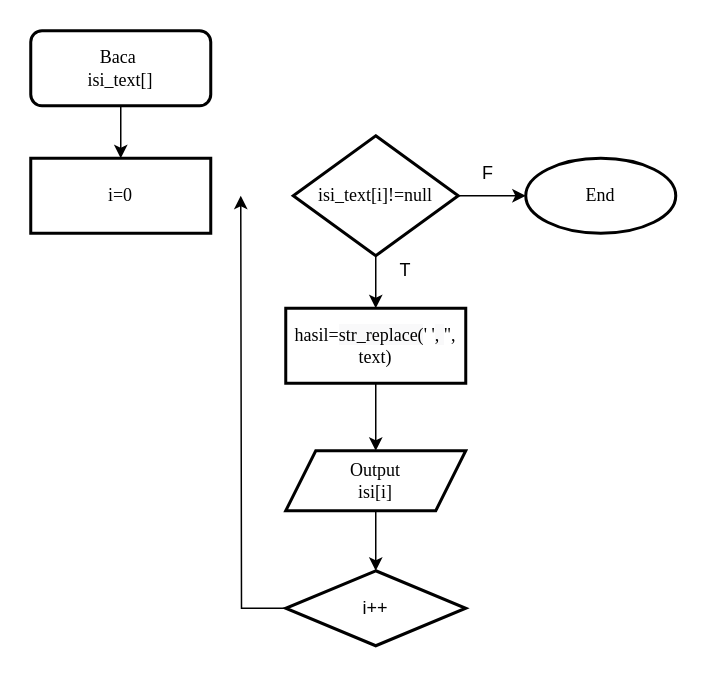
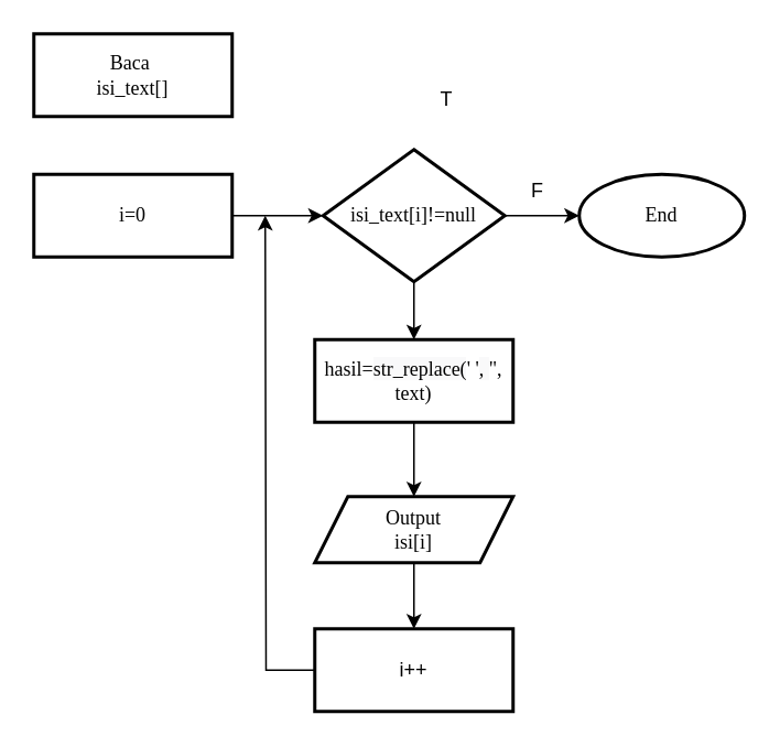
  <mxCell id="0" />
  <mxCell id="1" parent="0" />
  <mxCell id="2" value="&lt;font face=&quot;Times New Roman&quot;&gt;End&lt;/font&gt;" style="strokeWidth=2;html=1;shape=mxgraph.flowchart.start_1;whiteSpace=wrap;" parent="1" vertex="1"><mxGeometry x="350" y="105" width="100" height="50" as="geometry" /></mxCell>
- <mxCell id="3" value="" style="edgeStyle=orthogonalEdgeStyle;rounded=0;orthogonalLoop=1;jettySize=auto;html=1;" parent="1" source="4" target="6" edge="1"><mxGeometry relative="1" as="geometry" /></mxCell>
- <mxCell id="4" value="&lt;font face=&quot;Times New Roman&quot;&gt;Baca&amp;nbsp;&lt;br&gt;isi_text[]&lt;/font&gt;" style="whiteSpace=wrap;html=1;strokeWidth=2;rounded=1;" parent="1" vertex="1"><mxGeometry x="20" y="20" width="120" height="50" as="geometry" /></mxCell>
+ <mxCell id="4" value="&lt;font face=&quot;Times New Roman&quot;&gt;Baca&amp;nbsp;&lt;br&gt;isi_text[]&lt;/font&gt;" style="whiteSpace=wrap;html=1;strokeWidth=2;" parent="1" vertex="1"><mxGeometry x="20" y="20" width="120" height="50" as="geometry" /></mxCell>
+ <mxCell id="5" style="edgeStyle=orthogonalEdgeStyle;rounded=0;orthogonalLoop=1;jettySize=auto;html=1;entryX=0;entryY=0.5;entryDx=0;entryDy=0;" parent="1" source="6" target="9" edge="1"><mxGeometry relative="1" as="geometry" /></mxCell>
  <mxCell id="6" value="&lt;font face=&quot;Times New Roman&quot;&gt;i=0&lt;/font&gt;" style="whiteSpace=wrap;html=1;strokeWidth=2;" parent="1" vertex="1"><mxGeometry x="20" y="105" width="120" height="50" as="geometry" /></mxCell>
  <mxCell id="7" value="" style="edgeStyle=orthogonalEdgeStyle;rounded=0;orthogonalLoop=1;jettySize=auto;html=1;" parent="1" source="9" target="11" edge="1"><mxGeometry relative="1" as="geometry" /></mxCell>
  <mxCell id="8" style="edgeStyle=orthogonalEdgeStyle;rounded=0;orthogonalLoop=1;jettySize=auto;html=1;exitX=1;exitY=0.5;exitDx=0;exitDy=0;entryX=0;entryY=0.5;entryDx=0;entryDy=0;entryPerimeter=0;" parent="1" source="9" target="2" edge="1"><mxGeometry relative="1" as="geometry" /></mxCell>
  <mxCell id="9" value="&lt;font face=&quot;Times New Roman&quot;&gt;isi_text[i]!=null&lt;/font&gt;" style="rhombus;whiteSpace=wrap;html=1;strokeWidth=2;" parent="1" vertex="1"><mxGeometry x="195" y="90" width="110" height="80" as="geometry" /></mxCell>
  <mxCell id="10" value="" style="edgeStyle=orthogonalEdgeStyle;rounded=0;orthogonalLoop=1;jettySize=auto;html=1;" parent="1" source="11" target="13" edge="1"><mxGeometry relative="1" as="geometry"><mxPoint x="250" y="295" as="targetPoint" /></mxGeometry></mxCell>
  <mxCell id="11" value="&lt;span style=&quot;font-family: &amp;#34;times new roman&amp;#34;&quot;&gt;hasil=&lt;/span&gt;&lt;span style=&quot;font-family: &amp;#34;times new roman&amp;#34; ; background-color: rgb(249 , 249 , 250)&quot;&gt;str_replace(&lt;/span&gt;&lt;span class=&quot;string&quot; style=&quot;font-family: &amp;#34;times new roman&amp;#34;&quot;&gt;' '&lt;/span&gt;&lt;span style=&quot;font-family: &amp;#34;times new roman&amp;#34; ; background-color: rgb(249 , 249 , 250)&quot;&gt;,&amp;nbsp;&lt;/span&gt;&lt;span class=&quot;string&quot; style=&quot;font-family: &amp;#34;times new roman&amp;#34;&quot;&gt;&quot;, text)&lt;/span&gt;" style="whiteSpace=wrap;html=1;strokeWidth=2;" parent="1" vertex="1"><mxGeometry x="190" y="205" width="120" height="50" as="geometry" /></mxCell>
  <mxCell id="12" value="" style="edgeStyle=orthogonalEdgeStyle;rounded=0;orthogonalLoop=1;jettySize=auto;html=1;" parent="1" source="13" target="15" edge="1"><mxGeometry relative="1" as="geometry" /></mxCell>
  <mxCell id="13" value="&lt;font face=&quot;Times New Roman&quot;&gt;Output&lt;br&gt;isi[i]&lt;/font&gt;" style="shape=parallelogram;perimeter=parallelogramPerimeter;whiteSpace=wrap;html=1;fixedSize=1;strokeWidth=2;" parent="1" vertex="1"><mxGeometry x="190" y="300" width="120" height="40" as="geometry" /></mxCell>
  <mxCell id="14" style="edgeStyle=orthogonalEdgeStyle;rounded=0;orthogonalLoop=1;jettySize=auto;html=1;exitX=0;exitY=0.5;exitDx=0;exitDy=0;" parent="1" source="15" edge="1"><mxGeometry relative="1" as="geometry"><mxPoint x="160" y="130" as="targetPoint" /></mxGeometry></mxCell>
- <mxCell id="15" value="i++" style="rhombus;whiteSpace=wrap;html=1;strokeWidth=2;" parent="1" vertex="1"><mxGeometry x="190" y="380" width="120" height="50" as="geometry" /></mxCell>
- <mxCell id="16" value="T" style="text;html=1;strokeColor=none;fillColor=none;align=center;verticalAlign=middle;whiteSpace=wrap;rounded=0;" parent="1" vertex="1"><mxGeometry x="250" y="170" width="40" height="20" as="geometry" /></mxCell>
+ <mxCell id="15" value="i++" style="whiteSpace=wrap;html=1;strokeWidth=2;" parent="1" vertex="1"><mxGeometry x="190" y="380" width="120" height="50" as="geometry" /></mxCell>
+ <mxCell id="16" value="T" style="text;html=1;strokeColor=none;fillColor=none;align=center;verticalAlign=middle;whiteSpace=wrap;rounded=0;" parent="1" vertex="1"><mxGeometry x="250" y="50" width="40" height="20" as="geometry" /></mxCell>
  <mxCell id="17" value="F" style="text;html=1;strokeColor=none;fillColor=none;align=center;verticalAlign=middle;whiteSpace=wrap;rounded=0;" parent="1" vertex="1"><mxGeometry x="305" y="105" width="40" height="20" as="geometry" /></mxCell>
